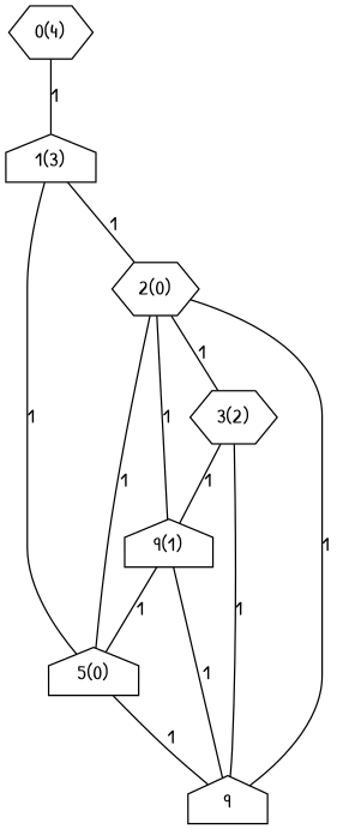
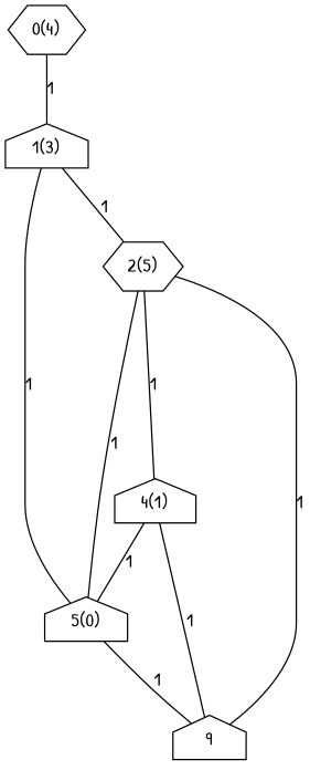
  graph {
    fontname="Patrick Hand"
    node [fontname="Patrick Hand" shape=house]
    edge [fontname="Patrick Hand"]
    n1 [label="0(4)" shape=hexagon]
    n2 [label="1(3)"]
-   n3 [label="2(0)" shape=hexagon]
+   n3 [label="2(5)" shape=hexagon]
    n4 [label="5(0)"]
-   n5 [label="3(2)" shape=hexagon]
-   n6 [label="9(1)"]
+   n6 [label="4(1)"]
    n7 [label=9]
    n1 -- n2 [label=1]
    n2 -- n3 [label=1]
    n2 -- n4 [label=1]
    n3 -- n4 [label=1]
-   n3 -- n5 [label=1]
    n3 -- n6 [label=1]
    n3 -- n7 [label=1]
    n4 -- n7 [label=1]
-   n5 -- n6 [label=1]
-   n5 -- n7 [label=1]
    n6 -- n4 [label=1]
    n6 -- n7 [label=1]
  }
